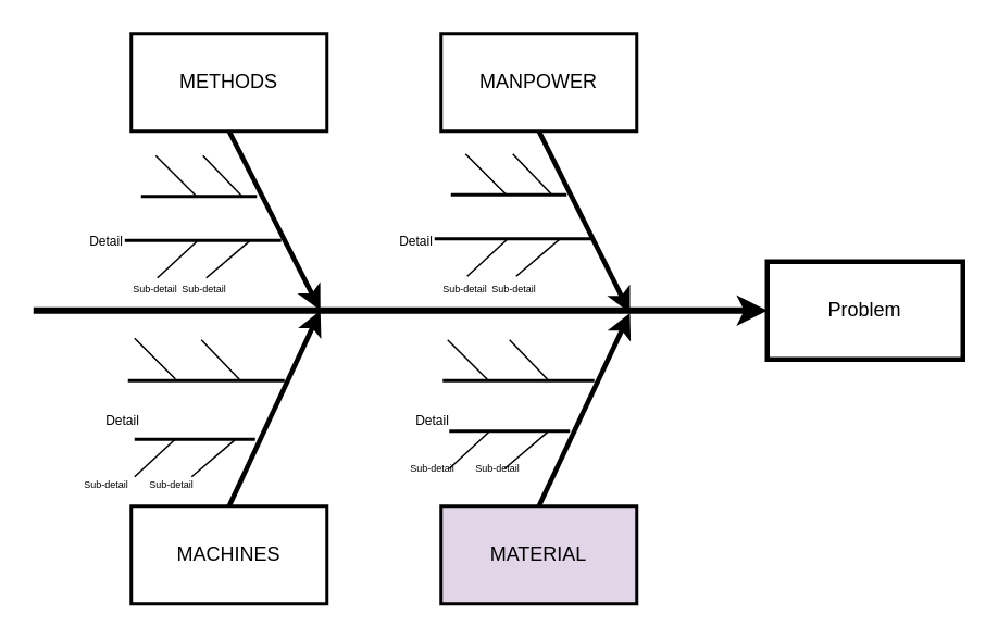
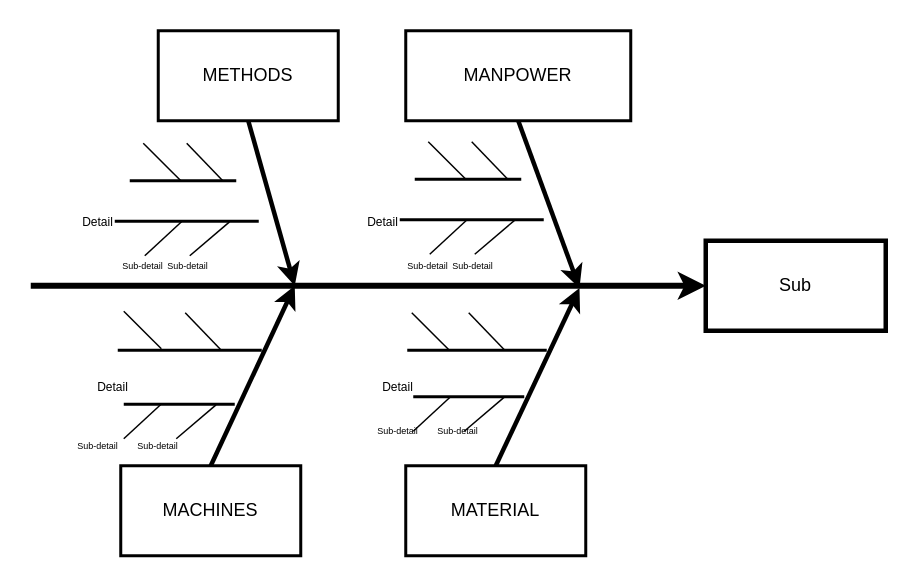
  <mxCell id="0" />
  <mxCell id="1" parent="0" />
- <mxCell id="2" value="Problem" style="whiteSpace=wrap;strokeWidth=3" parent="1" vertex="1"><mxGeometry x="470" y="160" width="120" height="60" as="geometry" /></mxCell>
+ <mxCell id="2" value="Sub" style="whiteSpace=wrap;strokeWidth=3" parent="1" vertex="1"><mxGeometry x="470" y="160" width="120" height="60" as="geometry" /></mxCell>
  <mxCell id="3" value="" style="edgeStyle=none;strokeWidth=4" parent="1" target="2" edge="1"><mxGeometry width="100" height="100" relative="1" as="geometry"><mxPoint x="20" y="190" as="sourcePoint" /><mxPoint x="30" y="140" as="targetPoint" /></mxGeometry></mxCell>
- <mxCell id="4" value="METHODS" style="whiteSpace=wrap;strokeWidth=2" parent="1" vertex="1"><mxGeometry x="80" y="20" width="120" height="60" as="geometry" /></mxCell>
+ <mxCell id="4" value="METHODS" style="whiteSpace=wrap;strokeWidth=2" parent="1" vertex="1"><mxGeometry x="105" y="20" width="120" height="60" as="geometry" /></mxCell>
  <mxCell id="5" value="MACHINES" style="whiteSpace=wrap;strokeWidth=2" parent="1" vertex="1"><mxGeometry x="80" y="310" width="120" height="60" as="geometry" /></mxCell>
  <mxCell id="6" value="" style="edgeStyle=none;exitX=0.5;exitY=1;strokeWidth=3" parent="1" source="4" edge="1"><mxGeometry width="100" height="100" relative="1" as="geometry"><mxPoint x="136" y="100" as="sourcePoint" /><mxPoint x="196" y="190" as="targetPoint" /></mxGeometry></mxCell>
  <mxCell id="7" value="" style="edgeStyle=none;exitX=0.5;exitY=0;strokeWidth=3;exitDx=0;exitDy=0;" parent="1" edge="1" source="5"><mxGeometry width="100" height="100" relative="1" as="geometry"><mxPoint x="136" y="310" as="sourcePoint" /><mxPoint x="196" y="190" as="targetPoint" /></mxGeometry></mxCell>
  <mxCell id="8" value="" style="edgeStyle=none;endArrow=none;strokeWidth=2" parent="1" edge="1"><mxGeometry width="100" height="100" relative="1" as="geometry"><mxPoint x="76" y="147" as="sourcePoint" /><mxPoint x="172" y="147" as="targetPoint" /></mxGeometry></mxCell>
  <mxCell id="9" value="" style="edgeStyle=none;endArrow=none;" parent="1" edge="1"><mxGeometry width="100" height="100" relative="1" as="geometry"><mxPoint x="126" y="170" as="sourcePoint" /><mxPoint x="152.518" y="147.37" as="targetPoint" /></mxGeometry></mxCell>
  <mxCell id="10" value="" style="edgeStyle=none;endArrow=none;" parent="1" edge="1"><mxGeometry width="100" height="100" relative="1" as="geometry"><mxPoint x="96" y="170" as="sourcePoint" /><mxPoint x="120.518" y="147.37" as="targetPoint" /></mxGeometry></mxCell>
  <mxCell id="11" value="Detail" style="text;spacingTop=-5;fontSize=8;align=center;verticalAlign=middle;points=[]" parent="1" vertex="1"><mxGeometry x="50" y="140" width="30" height="20" as="geometry" /></mxCell>
  <mxCell id="12" value="Sub-detail" style="text;spacingTop=-5;fontSize=6;align=center;verticalAlign=middle;points=[]" parent="1" vertex="1"><mxGeometry x="80" y="170" width="30" height="20" as="geometry" /></mxCell>
  <mxCell id="13" value="Sub-detail" style="text;spacingTop=-5;fontSize=6;align=center;verticalAlign=middle;points=[]" parent="1" vertex="1"><mxGeometry x="110" y="170" width="30" height="20" as="geometry" /></mxCell>
- <mxCell id="14" value="MANPOWER" style="whiteSpace=wrap;strokeWidth=2" parent="1" vertex="1"><mxGeometry x="270" y="20" width="120" height="60" as="geometry" /></mxCell>
- <mxCell id="15" value="MATERIAL" style="whiteSpace=wrap;strokeWidth=2;fillColor=#e1d5e7;" parent="1" vertex="1"><mxGeometry x="270" y="310" width="120" height="60" as="geometry" /></mxCell>
+ <mxCell id="14" value="MANPOWER" style="whiteSpace=wrap;strokeWidth=2" parent="1" vertex="1"><mxGeometry x="270" y="20" width="150" height="60" as="geometry" /></mxCell>
+ <mxCell id="15" value="MATERIAL" style="whiteSpace=wrap;strokeWidth=2" parent="1" vertex="1"><mxGeometry x="270" y="310" width="120" height="60" as="geometry" /></mxCell>
  <mxCell id="16" value="" style="edgeStyle=none;exitX=0.5;exitY=1;strokeWidth=3" parent="1" source="14" edge="1"><mxGeometry width="100" height="100" relative="1" as="geometry"><mxPoint x="325.833" y="101.528" as="sourcePoint" /><mxPoint x="385.833" y="191.528" as="targetPoint" /></mxGeometry></mxCell>
  <mxCell id="17" value="" style="edgeStyle=none;exitX=0.5;exitY=0;strokeWidth=3;exitDx=0;exitDy=0;" parent="1" edge="1" source="15"><mxGeometry width="100" height="100" relative="1" as="geometry"><mxPoint x="325.833" y="311.528" as="sourcePoint" /><mxPoint x="385.833" y="191.528" as="targetPoint" /></mxGeometry></mxCell>
  <mxCell id="18" value="" style="edgeStyle=none;endArrow=none;strokeWidth=2" edge="1" parent="1"><mxGeometry width="100" height="100" relative="1" as="geometry"><mxPoint x="86" y="120" as="sourcePoint" /><mxPoint x="157" y="119.97" as="targetPoint" /></mxGeometry></mxCell>
  <mxCell id="19" value="" style="endArrow=none;html=1;rounded=0;" edge="1" parent="1"><mxGeometry width="50" height="50" relative="1" as="geometry"><mxPoint x="95" y="95" as="sourcePoint" /><mxPoint x="120.06" y="120" as="targetPoint" /></mxGeometry></mxCell>
  <mxCell id="20" value="" style="endArrow=none;html=1;rounded=0;" edge="1" parent="1"><mxGeometry width="50" height="50" relative="1" as="geometry"><mxPoint x="123.97" y="95" as="sourcePoint" /><mxPoint x="148.03" y="120" as="targetPoint" /></mxGeometry></mxCell>
  <mxCell id="21" value="" style="edgeStyle=none;endArrow=none;strokeWidth=2" edge="1" parent="1"><mxGeometry width="100" height="100" relative="1" as="geometry"><mxPoint x="82" y="269" as="sourcePoint" /><mxPoint x="156" y="269" as="targetPoint" /></mxGeometry></mxCell>
  <mxCell id="22" value="" style="edgeStyle=none;endArrow=none;" edge="1" parent="1"><mxGeometry width="100" height="100" relative="1" as="geometry"><mxPoint x="117" y="292" as="sourcePoint" /><mxPoint x="143.518" y="269.37" as="targetPoint" /></mxGeometry></mxCell>
  <mxCell id="23" value="" style="edgeStyle=none;endArrow=none;" edge="1" parent="1"><mxGeometry width="100" height="100" relative="1" as="geometry"><mxPoint x="82" y="292" as="sourcePoint" /><mxPoint x="106.518" y="269.37" as="targetPoint" /></mxGeometry></mxCell>
  <mxCell id="24" value="Detail" style="text;spacingTop=-5;fontSize=8;align=center;verticalAlign=middle;points=[]" vertex="1" parent="1"><mxGeometry x="60" y="250" width="30" height="20" as="geometry" /></mxCell>
  <mxCell id="25" value="Sub-detail" style="text;spacingTop=-5;fontSize=6;align=center;verticalAlign=middle;points=[]" vertex="1" parent="1"><mxGeometry x="50" y="290" width="30" height="20" as="geometry" /></mxCell>
  <mxCell id="26" value="Sub-detail" style="text;spacingTop=-5;fontSize=6;align=center;verticalAlign=middle;points=[]" vertex="1" parent="1"><mxGeometry x="90" y="290" width="30" height="20" as="geometry" /></mxCell>
  <mxCell id="27" value="" style="edgeStyle=none;endArrow=none;strokeWidth=2" edge="1" parent="1"><mxGeometry width="100" height="100" relative="1" as="geometry"><mxPoint x="78" y="233" as="sourcePoint" /><mxPoint x="174" y="233" as="targetPoint" /></mxGeometry></mxCell>
  <mxCell id="28" value="" style="endArrow=none;html=1;rounded=0;" edge="1" parent="1"><mxGeometry width="50" height="50" relative="1" as="geometry"><mxPoint x="82" y="207" as="sourcePoint" /><mxPoint x="107.06" y="232" as="targetPoint" /></mxGeometry></mxCell>
  <mxCell id="29" value="" style="endArrow=none;html=1;rounded=0;" edge="1" parent="1"><mxGeometry width="50" height="50" relative="1" as="geometry"><mxPoint x="122.97" y="208" as="sourcePoint" /><mxPoint x="147.03" y="233" as="targetPoint" /></mxGeometry></mxCell>
  <mxCell id="30" value="" style="edgeStyle=none;endArrow=none;strokeWidth=2" edge="1" parent="1"><mxGeometry width="100" height="100" relative="1" as="geometry"><mxPoint x="275" y="264" as="sourcePoint" /><mxPoint x="349" y="264" as="targetPoint" /></mxGeometry></mxCell>
  <mxCell id="31" value="" style="edgeStyle=none;endArrow=none;" edge="1" parent="1"><mxGeometry width="100" height="100" relative="1" as="geometry"><mxPoint x="309" y="287" as="sourcePoint" /><mxPoint x="335.518" y="264.37" as="targetPoint" /></mxGeometry></mxCell>
  <mxCell id="32" value="" style="edgeStyle=none;endArrow=none;" edge="1" parent="1"><mxGeometry width="100" height="100" relative="1" as="geometry"><mxPoint x="275" y="287" as="sourcePoint" /><mxPoint x="299.518" y="264.37" as="targetPoint" /></mxGeometry></mxCell>
  <mxCell id="33" value="Detail" style="text;spacingTop=-5;fontSize=8;align=center;verticalAlign=middle;points=[]" vertex="1" parent="1"><mxGeometry x="250" y="250" width="30" height="20" as="geometry" /></mxCell>
  <mxCell id="34" value="Sub-detail" style="text;spacingTop=-5;fontSize=6;align=center;verticalAlign=middle;points=[]" vertex="1" parent="1"><mxGeometry x="250" y="280" width="30" height="20" as="geometry" /></mxCell>
  <mxCell id="35" value="Sub-detail" style="text;spacingTop=-5;fontSize=6;align=center;verticalAlign=middle;points=[]" vertex="1" parent="1"><mxGeometry x="290" y="280" width="30" height="20" as="geometry" /></mxCell>
  <mxCell id="36" value="" style="edgeStyle=none;endArrow=none;strokeWidth=2" edge="1" parent="1"><mxGeometry width="100" height="100" relative="1" as="geometry"><mxPoint x="271" y="233" as="sourcePoint" /><mxPoint x="364" y="233" as="targetPoint" /></mxGeometry></mxCell>
  <mxCell id="37" value="" style="endArrow=none;html=1;rounded=0;" edge="1" parent="1"><mxGeometry width="50" height="50" relative="1" as="geometry"><mxPoint x="274" y="208" as="sourcePoint" /><mxPoint x="299.06" y="233" as="targetPoint" /></mxGeometry></mxCell>
  <mxCell id="38" value="" style="endArrow=none;html=1;rounded=0;" edge="1" parent="1"><mxGeometry width="50" height="50" relative="1" as="geometry"><mxPoint x="311.97" y="208" as="sourcePoint" /><mxPoint x="336.03" y="233" as="targetPoint" /></mxGeometry></mxCell>
  <mxCell id="39" value="" style="edgeStyle=none;endArrow=none;strokeWidth=2" edge="1" parent="1"><mxGeometry width="100" height="100" relative="1" as="geometry"><mxPoint x="266" y="146" as="sourcePoint" /><mxPoint x="362" y="146" as="targetPoint" /></mxGeometry></mxCell>
  <mxCell id="40" value="" style="edgeStyle=none;endArrow=none;" edge="1" parent="1"><mxGeometry width="100" height="100" relative="1" as="geometry"><mxPoint x="316" y="169" as="sourcePoint" /><mxPoint x="342.518" y="146.37" as="targetPoint" /></mxGeometry></mxCell>
  <mxCell id="41" value="" style="edgeStyle=none;endArrow=none;" edge="1" parent="1"><mxGeometry width="100" height="100" relative="1" as="geometry"><mxPoint x="286" y="169" as="sourcePoint" /><mxPoint x="310.518" y="146.37" as="targetPoint" /></mxGeometry></mxCell>
  <mxCell id="42" value="Detail" style="text;spacingTop=-5;fontSize=8;align=center;verticalAlign=middle;points=[]" vertex="1" parent="1"><mxGeometry x="240" y="140" width="30" height="20" as="geometry" /></mxCell>
  <mxCell id="43" value="Sub-detail" style="text;spacingTop=-5;fontSize=6;align=center;verticalAlign=middle;points=[]" vertex="1" parent="1"><mxGeometry x="270" y="170" width="30" height="20" as="geometry" /></mxCell>
  <mxCell id="44" value="Sub-detail" style="text;spacingTop=-5;fontSize=6;align=center;verticalAlign=middle;points=[]" vertex="1" parent="1"><mxGeometry x="300" y="170" width="30" height="20" as="geometry" /></mxCell>
  <mxCell id="45" value="" style="edgeStyle=none;endArrow=none;strokeWidth=2" edge="1" parent="1"><mxGeometry width="100" height="100" relative="1" as="geometry"><mxPoint x="276" y="119" as="sourcePoint" /><mxPoint x="347" y="118.97" as="targetPoint" /></mxGeometry></mxCell>
  <mxCell id="46" value="" style="endArrow=none;html=1;rounded=0;" edge="1" parent="1"><mxGeometry width="50" height="50" relative="1" as="geometry"><mxPoint x="285" y="94" as="sourcePoint" /><mxPoint x="310.06" y="119" as="targetPoint" /></mxGeometry></mxCell>
  <mxCell id="47" value="" style="endArrow=none;html=1;rounded=0;" edge="1" parent="1"><mxGeometry width="50" height="50" relative="1" as="geometry"><mxPoint x="313.97" y="94" as="sourcePoint" /><mxPoint x="338.03" y="119" as="targetPoint" /></mxGeometry></mxCell>
